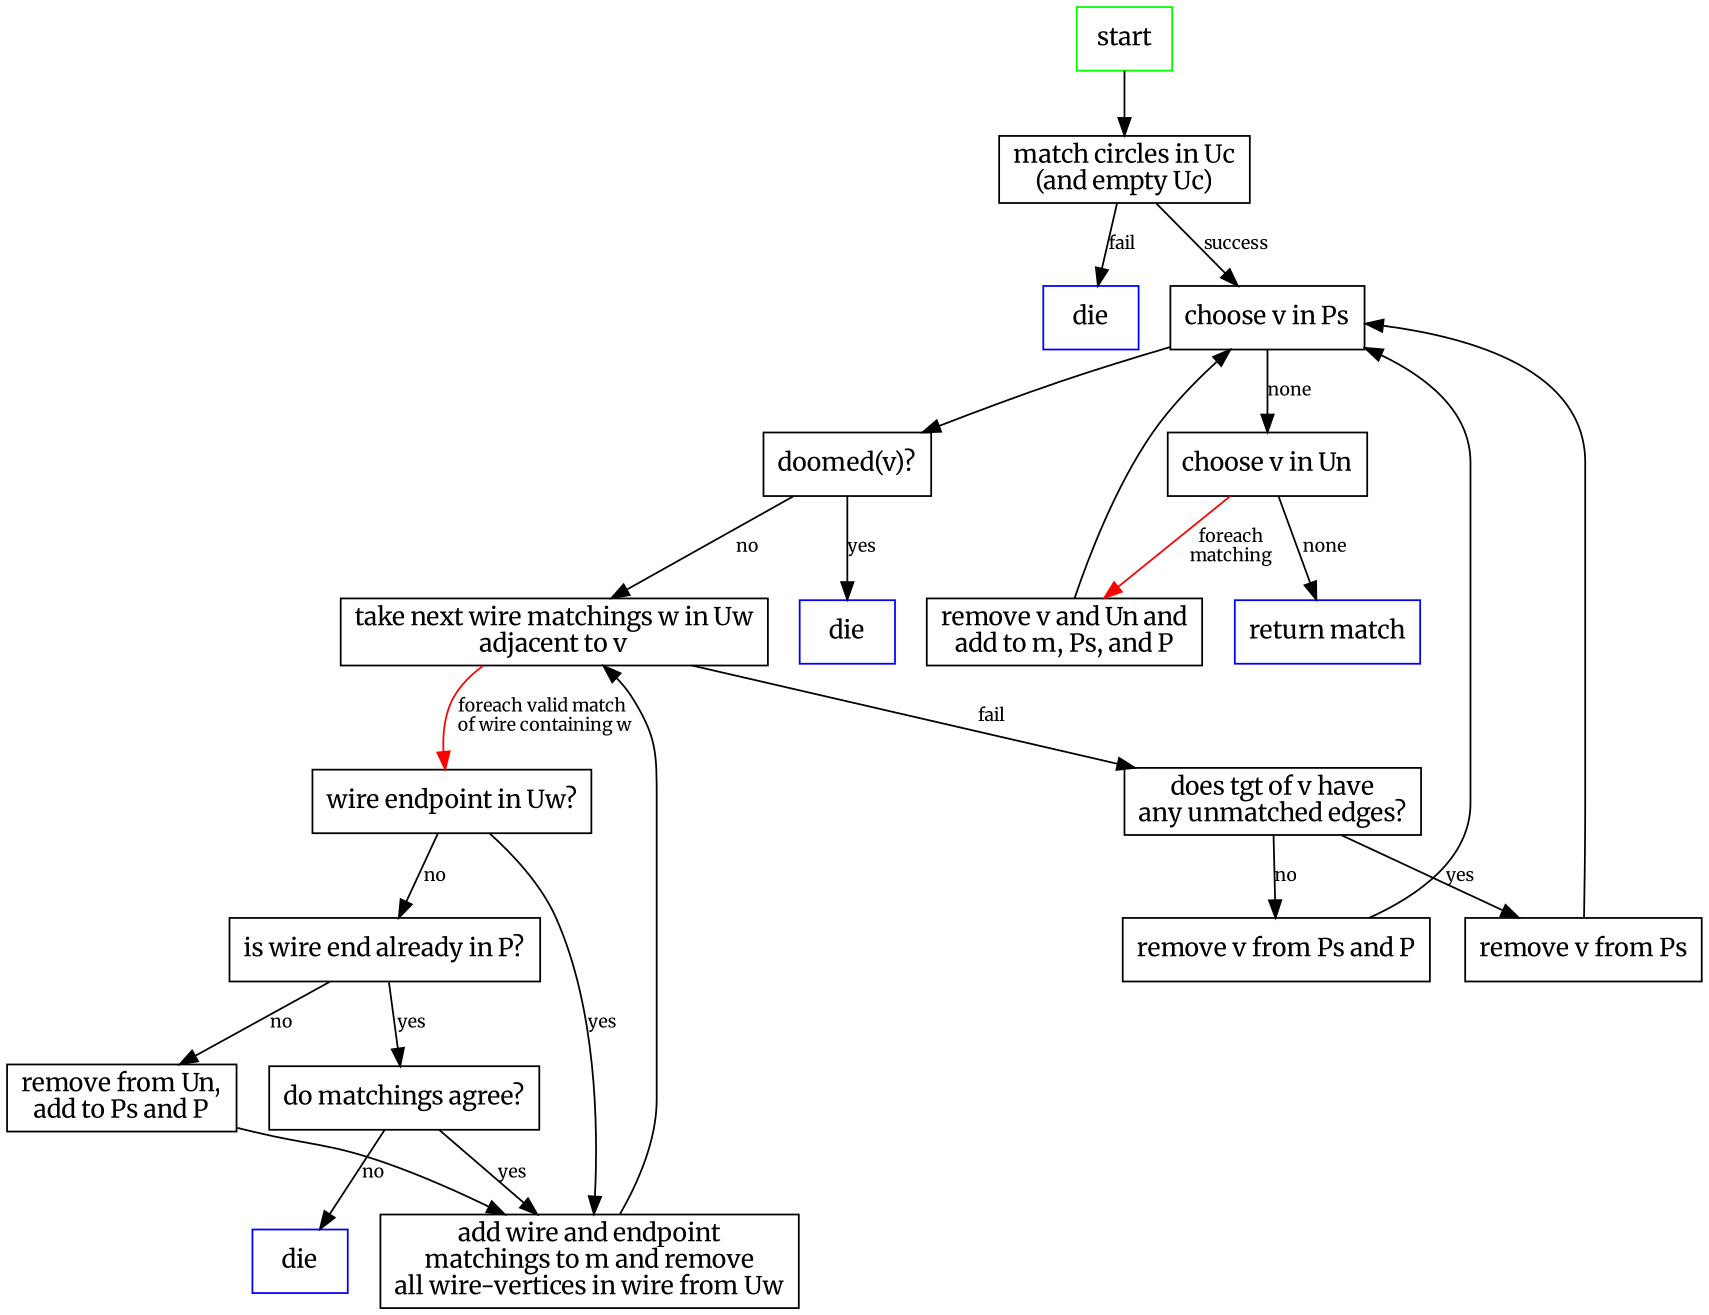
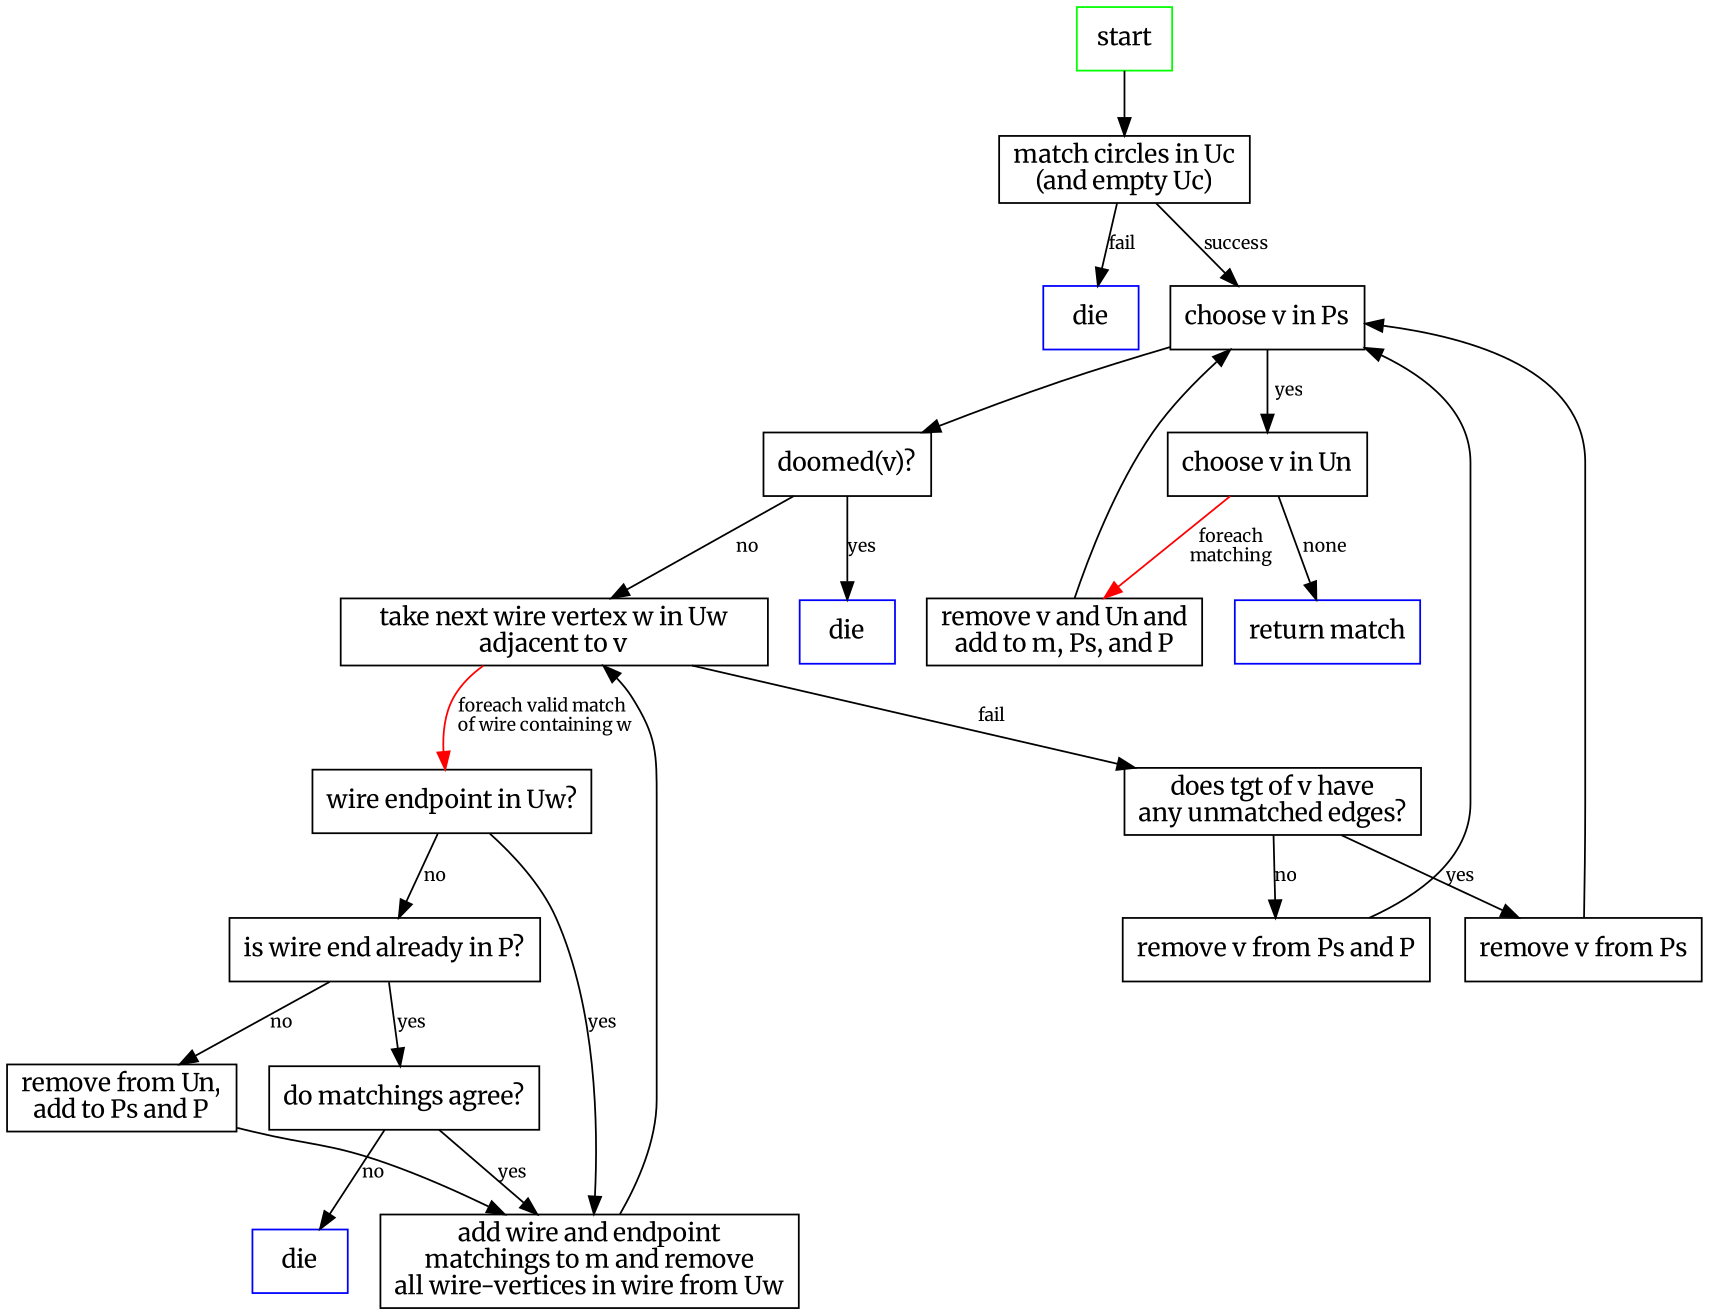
  digraph {
    fontname=Merriweather
    node [fontname=Merriweather shape=box]
    edge [fontname=Merriweather fontsize=10]
    start [color=green]
    n2 [label="match circles in Uc\n(and empty Uc)"]
    n3 [color=blue label=die]
    n4 [label="choose v in Ps"]
    n5 [label="doomed(v)?"]
    n6 [label="choose v in Un"]
    n7 [color=blue label=die]
-   n8 [label="take next wire matchings w in Uw\nadjacent to v"]
+   n8 [label="take next wire vertex w in Uw\nadjacent to v"]
    n9 [label="remove v and Un and\nadd to m, Ps, and P"]
    n10 [color=blue label="return match"]
    n11 [label="wire endpoint in Uw?"]
    n12 [label="does tgt of v have\nany unmatched edges?"]
    n13 [label="add wire and endpoint\nmatchings to m and remove\nall wire-vertices in wire from Uw"]
    n14 [label="is wire end already in P?"]
    n15 [label="remove v from Ps"]
    n16 [label="remove v from Ps and P"]
    n17 [label="do matchings agree?"]
    n18 [label="remove from Un,\nadd to Ps and P"]
    n19 [color=blue label=die]
    start -> n2
    n2 -> n3 [label=fail]
    n2 -> n4 [label=success]
    n4 -> n5
-   n4 -> n6 [label=none]
+   n4 -> n6 [label=yes]
    n5 -> n7 [label=yes]
    n5 -> n8 [label=no]
    n6 -> n9 [color=red label="foreach\nmatching"]
    n6 -> n10 [label=none]
    n8 -> n11 [color=red label="foreach valid match\n of wire containing w"]
    n8 -> n12 [label=fail]
    n9 -> n4
    n11 -> n13 [label=yes]
    n11 -> n14 [label=no]
    n12 -> n15 [label=yes]
    n12 -> n16 [label=no]
    n13 -> n8
    n14 -> n17 [label=yes]
    n14 -> n18 [label=no]
    n15 -> n4
    n16 -> n4
    n17 -> n13 [label=yes]
    n17 -> n19 [label=no]
    n18 -> n13
  }
